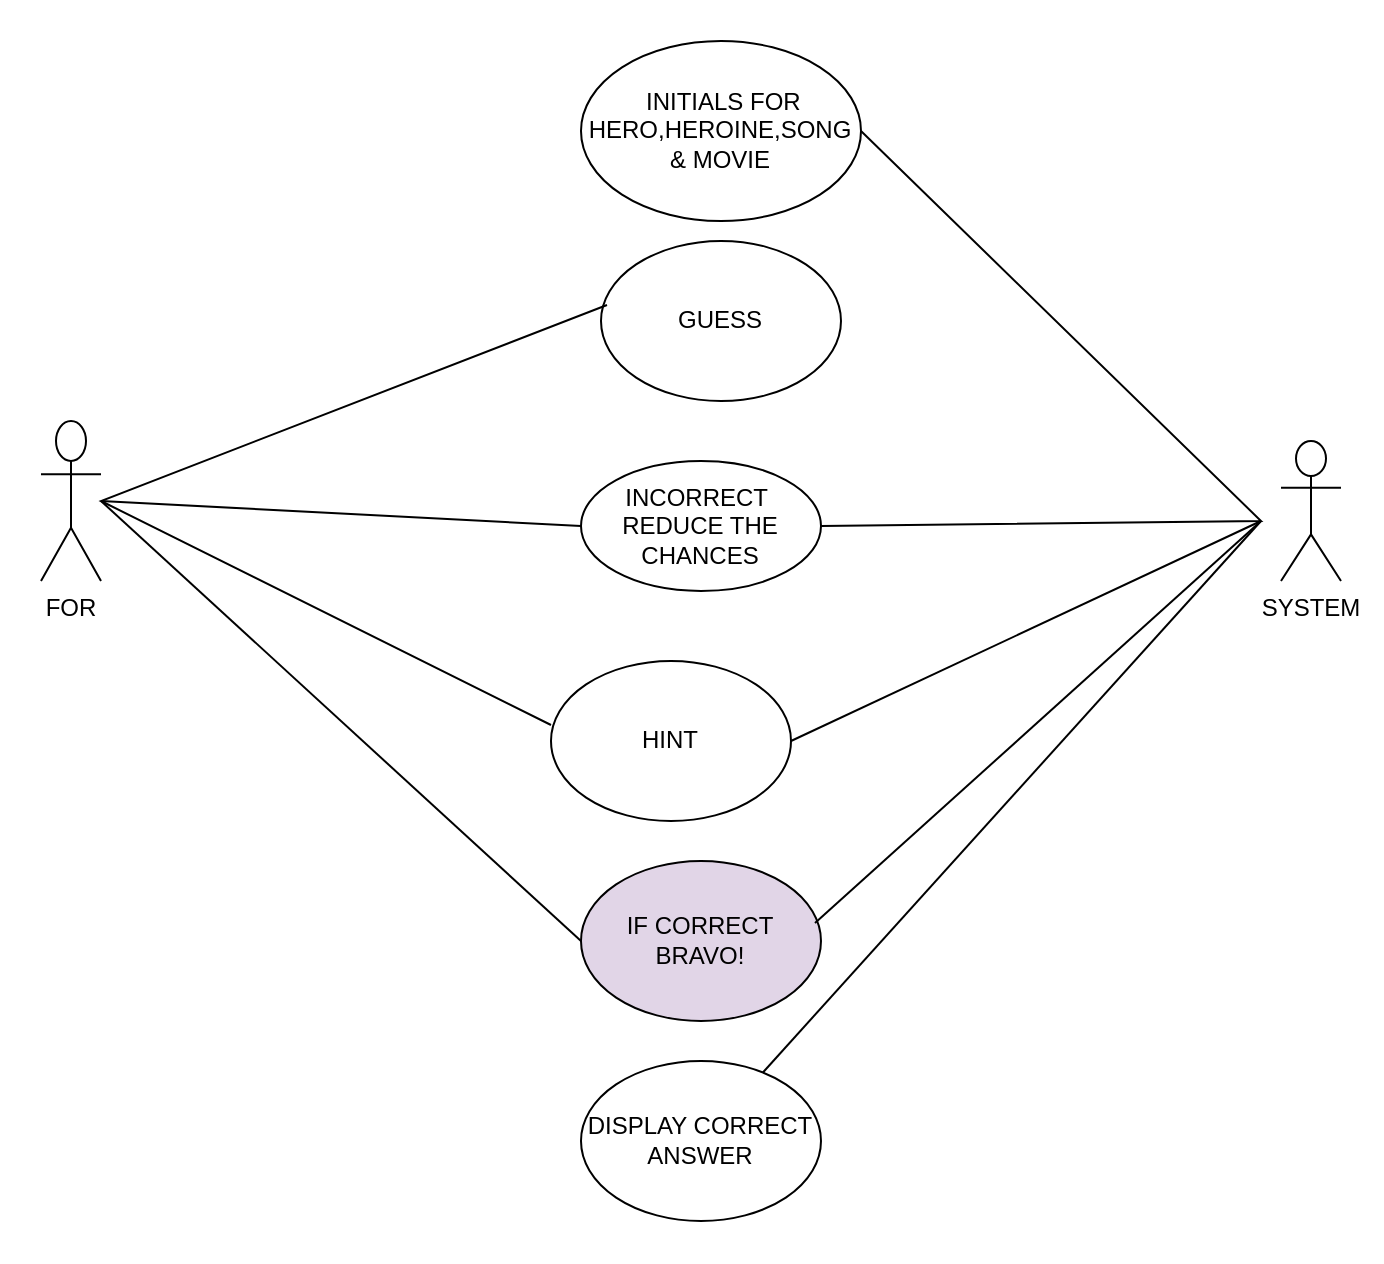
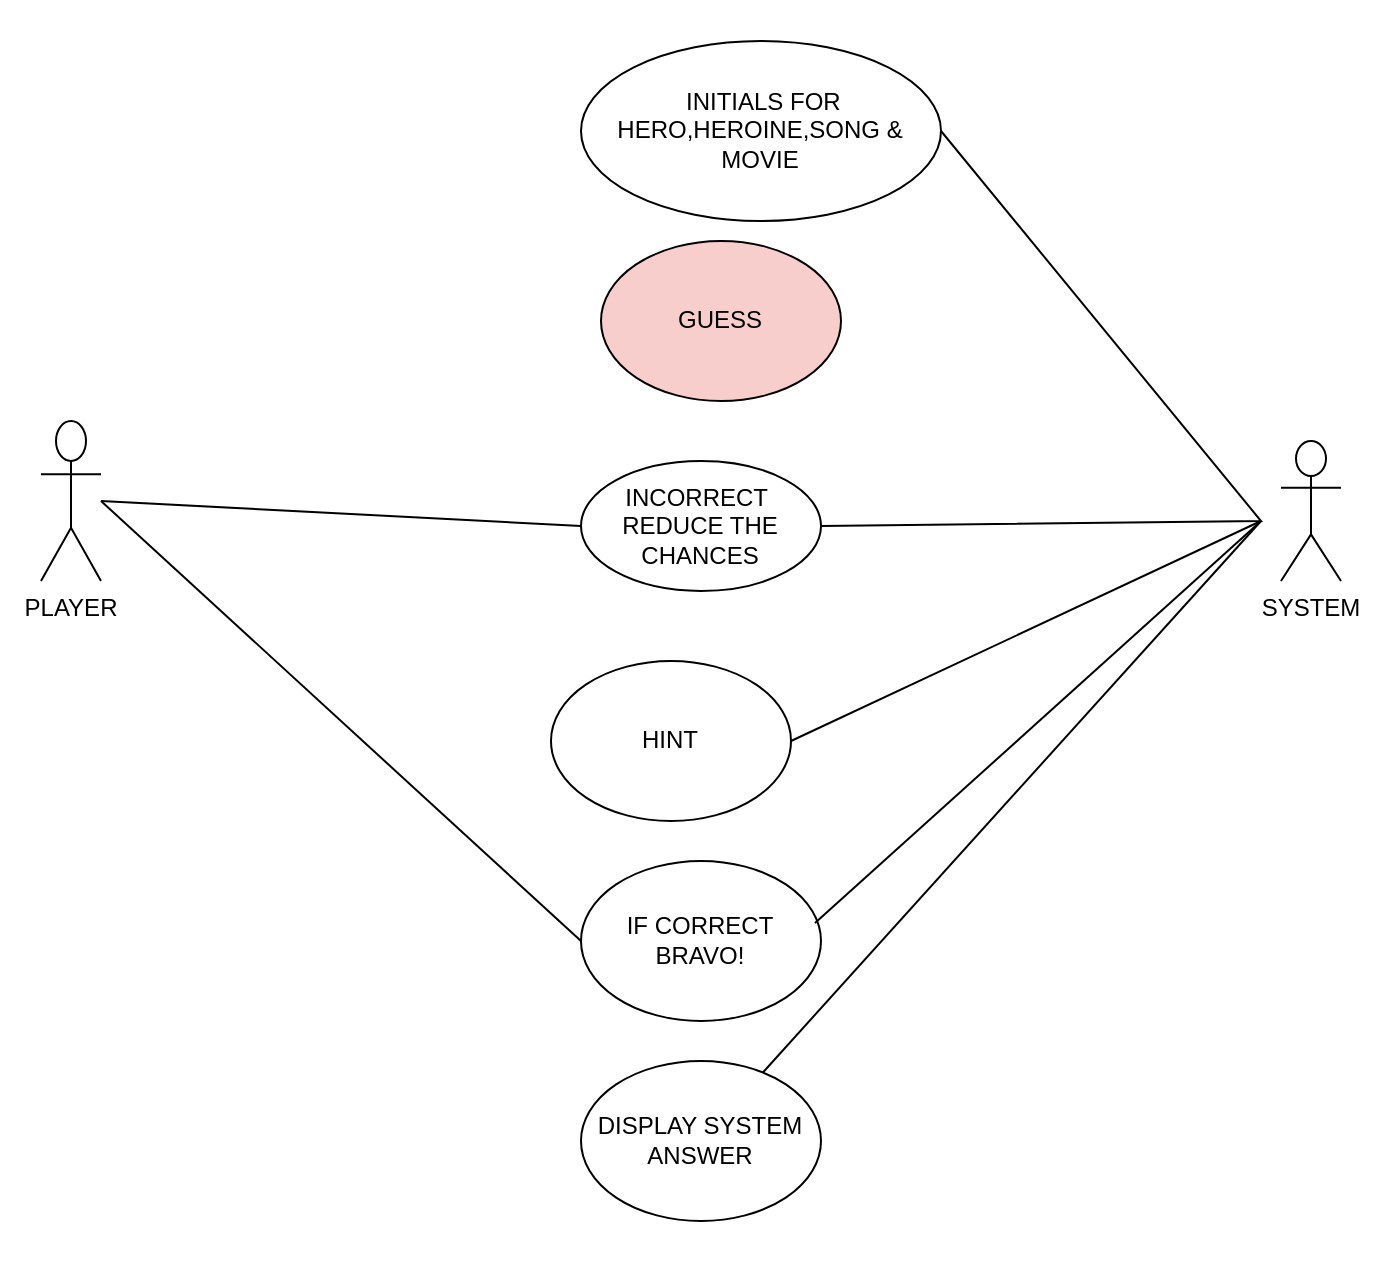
  <mxCell id="0" />
  <mxCell id="1" parent="0" />
- <mxCell id="2" value="FOR" style="shape=umlActor;verticalLabelPosition=bottom;verticalAlign=top;html=1;outlineConnect=0;" vertex="1" parent="1"><mxGeometry x="20" y="210" width="30" height="80" as="geometry" /></mxCell>
+ <mxCell id="2" value="PLAYER" style="shape=umlActor;verticalLabelPosition=bottom;verticalAlign=top;html=1;outlineConnect=0;" vertex="1" parent="1"><mxGeometry x="20" y="210" width="30" height="80" as="geometry" /></mxCell>
  <mxCell id="3" value="SYSTEM" style="shape=umlActor;verticalLabelPosition=bottom;verticalAlign=top;html=1;outlineConnect=0;" vertex="1" parent="1"><mxGeometry x="640" y="220" width="30" height="70" as="geometry" /></mxCell>
- <mxCell id="4" value="DISPLAY CORRECT ANSWER" style="ellipse;whiteSpace=wrap;html=1;" vertex="1" parent="1"><mxGeometry x="290" y="530" width="120" height="80" as="geometry" /></mxCell>
- <mxCell id="5" value="&amp;nbsp;INITIALS FOR HERO,HEROINE,SONG &amp;amp; MOVIE" style="ellipse;whiteSpace=wrap;html=1;" vertex="1" parent="1"><mxGeometry x="290" y="20" width="140" height="90" as="geometry" /></mxCell>
- <mxCell id="6" value="GUESS" style="ellipse;whiteSpace=wrap;html=1;" vertex="1" parent="1"><mxGeometry x="300" y="120" width="120" height="80" as="geometry" /></mxCell>
- <mxCell id="7" value="" style="endArrow=none;html=1;rounded=0;entryX=0.025;entryY=0.4;entryDx=0;entryDy=0;entryPerimeter=0;exitX=0;exitY=0.4;exitDx=0;exitDy=0;exitPerimeter=0;" edge="1" parent="1" source="10" target="6"><mxGeometry width="50" height="50" relative="1" as="geometry"><mxPoint x="220" y="600" as="sourcePoint" /><mxPoint x="360" y="310" as="targetPoint" /><Array as="points"><mxPoint x="50" y="250" /></Array></mxGeometry></mxCell>
+ <mxCell id="4" value="DISPLAY SYSTEM ANSWER" style="ellipse;whiteSpace=wrap;html=1;" vertex="1" parent="1"><mxGeometry x="290" y="530" width="120" height="80" as="geometry" /></mxCell>
+ <mxCell id="5" value="&amp;nbsp;INITIALS FOR HERO,HEROINE,SONG &amp;amp; MOVIE" style="ellipse;whiteSpace=wrap;html=1;" vertex="1" parent="1"><mxGeometry x="290" y="20" width="180" height="90" as="geometry" /></mxCell>
+ <mxCell id="6" value="GUESS" style="ellipse;whiteSpace=wrap;html=1;fillColor=#f8cecc;" vertex="1" parent="1"><mxGeometry x="300" y="120" width="120" height="80" as="geometry" /></mxCell>
  <mxCell id="8" value="INCORRECT&amp;nbsp; REDUCE THE CHANCES" style="ellipse;whiteSpace=wrap;html=1;" vertex="1" parent="1"><mxGeometry x="290" y="230" width="120" height="65" as="geometry" /></mxCell>
  <mxCell id="9" value="" style="endArrow=none;html=1;rounded=0;entryX=1;entryY=0.5;entryDx=0;entryDy=0;exitX=1;exitY=0.5;exitDx=0;exitDy=0;" edge="1" parent="1" source="8" target="5"><mxGeometry width="50" height="50" relative="1" as="geometry"><mxPoint x="310" y="360" as="sourcePoint" /><mxPoint x="360" y="310" as="targetPoint" /><Array as="points"><mxPoint x="630" y="260" /></Array></mxGeometry></mxCell>
  <mxCell id="10" value="HINT" style="ellipse;whiteSpace=wrap;html=1;" vertex="1" parent="1"><mxGeometry x="275" y="330" width="120" height="80" as="geometry" /></mxCell>
  <mxCell id="11" value="" style="endArrow=none;html=1;rounded=0;exitX=0;exitY=0.5;exitDx=0;exitDy=0;" edge="1" parent="1" source="8"><mxGeometry width="50" height="50" relative="1" as="geometry"><mxPoint x="0" y="300" as="sourcePoint" /><mxPoint x="50" y="250" as="targetPoint" /></mxGeometry></mxCell>
  <mxCell id="12" value="" style="endArrow=none;html=1;rounded=0;exitX=1;exitY=0.5;exitDx=0;exitDy=0;" edge="1" parent="1" source="10"><mxGeometry width="50" height="50" relative="1" as="geometry"><mxPoint x="394" y="570" as="sourcePoint" /><mxPoint x="630" y="260" as="targetPoint" /></mxGeometry></mxCell>
- <mxCell id="13" value="IF CORRECT BRAVO!" style="ellipse;whiteSpace=wrap;html=1;fillColor=#e1d5e7;" vertex="1" parent="1"><mxGeometry x="290" y="430" width="120" height="80" as="geometry" /></mxCell>
+ <mxCell id="13" value="IF CORRECT BRAVO!" style="ellipse;whiteSpace=wrap;html=1;" vertex="1" parent="1"><mxGeometry x="290" y="430" width="120" height="80" as="geometry" /></mxCell>
  <mxCell id="14" value="" style="endArrow=none;html=1;rounded=0;entryX=0;entryY=0.5;entryDx=0;entryDy=0;" edge="1" parent="1" target="13"><mxGeometry width="50" height="50" relative="1" as="geometry"><mxPoint x="50" y="250" as="sourcePoint" /><mxPoint x="360" y="440" as="targetPoint" /></mxGeometry></mxCell>
  <mxCell id="15" value="" style="endArrow=none;html=1;rounded=0;exitX=0.975;exitY=0.388;exitDx=0;exitDy=0;exitPerimeter=0;" edge="1" parent="1" source="13"><mxGeometry width="50" height="50" relative="1" as="geometry"><mxPoint x="310" y="490" as="sourcePoint" /><mxPoint x="630" y="260" as="targetPoint" /><Array as="points" /></mxGeometry></mxCell>
  <mxCell id="16" value="" style="endArrow=none;html=1;rounded=0;" edge="1" parent="1" source="4"><mxGeometry width="50" height="50" relative="1" as="geometry"><mxPoint x="310" y="340" as="sourcePoint" /><mxPoint x="630" y="260" as="targetPoint" /></mxGeometry></mxCell>
